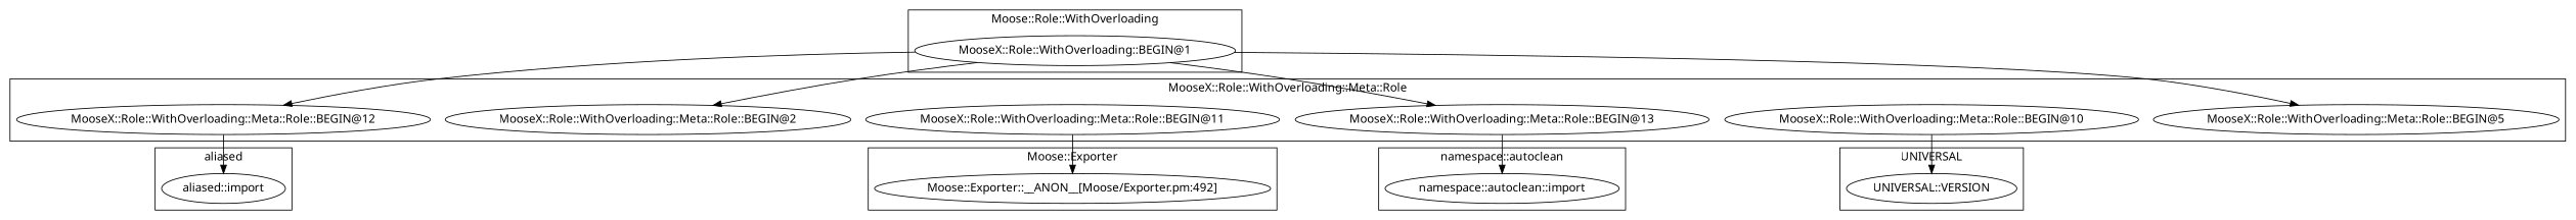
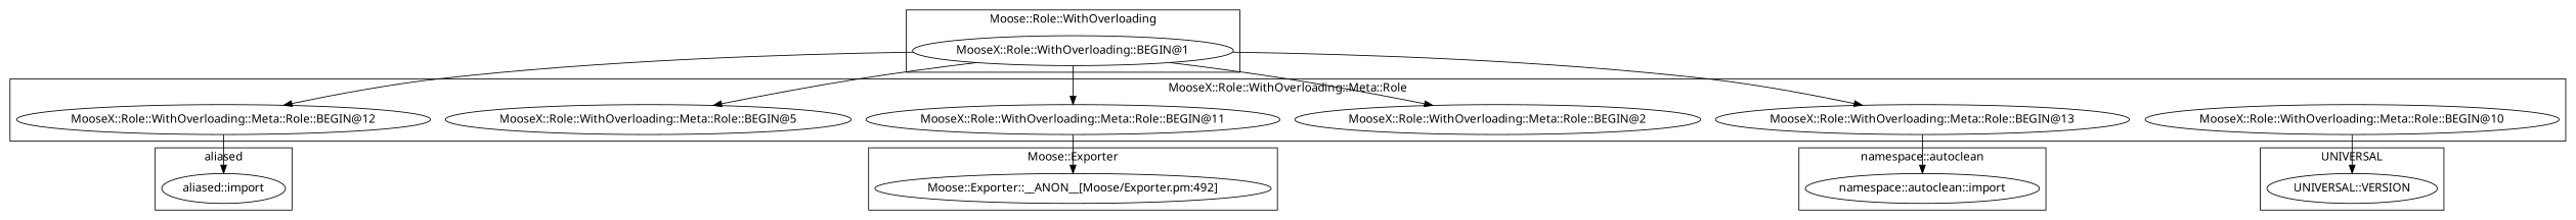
  digraph {
    fontname="Noto Sans"
    node [fontname="Noto Sans"]
    edge [fontname="Noto Sans"]
    "MooseX::Role::WithOverloading::Meta::Role::BEGIN@12"
    "MooseX::Role::WithOverloading::Meta::Role::BEGIN@2"
    "MooseX::Role::WithOverloading::Meta::Role::BEGIN@11"
    "MooseX::Role::WithOverloading::Meta::Role::BEGIN@5"
    "MooseX::Role::WithOverloading::Meta::Role::BEGIN@13"
    "MooseX::Role::WithOverloading::Meta::Role::BEGIN@10"
    "UNIVERSAL::VERSION"
    "MooseX::Role::WithOverloading::BEGIN@1"
    "aliased::import"
    "Moose::Exporter::__ANON__[Moose/Exporter.pm:492]"
    "namespace::autoclean::import"
    subgraph cluster_1 {
      label="MooseX::Role::WithOverloading::Meta::Role"
      "MooseX::Role::WithOverloading::Meta::Role::BEGIN@12"
      "MooseX::Role::WithOverloading::Meta::Role::BEGIN@2"
      "MooseX::Role::WithOverloading::Meta::Role::BEGIN@11"
      "MooseX::Role::WithOverloading::Meta::Role::BEGIN@5"
      "MooseX::Role::WithOverloading::Meta::Role::BEGIN@13"
      "MooseX::Role::WithOverloading::Meta::Role::BEGIN@10"
    }
    subgraph cluster_2 {
      label=UNIVERSAL
      "UNIVERSAL::VERSION"
    }
    subgraph cluster_3 {
      label="Moose::Role::WithOverloading"
      "MooseX::Role::WithOverloading::BEGIN@1"
    }
    subgraph cluster_4 {
      label=aliased
      "aliased::import"
    }
    subgraph cluster_5 {
      label="Moose::Exporter"
      "Moose::Exporter::__ANON__[Moose/Exporter.pm:492]"
    }
    subgraph cluster_6 {
      label="namespace::autoclean"
      "namespace::autoclean::import"
    }
    "MooseX::Role::WithOverloading::Meta::Role::BEGIN@12" -> "aliased::import"
    "MooseX::Role::WithOverloading::Meta::Role::BEGIN@11" -> "Moose::Exporter::__ANON__[Moose/Exporter.pm:492]"
    "MooseX::Role::WithOverloading::Meta::Role::BEGIN@13" -> "namespace::autoclean::import"
    "MooseX::Role::WithOverloading::Meta::Role::BEGIN@10" -> "UNIVERSAL::VERSION"
    "MooseX::Role::WithOverloading::BEGIN@1" -> "MooseX::Role::WithOverloading::Meta::Role::BEGIN@12"
    "MooseX::Role::WithOverloading::BEGIN@1" -> "MooseX::Role::WithOverloading::Meta::Role::BEGIN@2"
+   "MooseX::Role::WithOverloading::BEGIN@1" -> "MooseX::Role::WithOverloading::Meta::Role::BEGIN@11"
    "MooseX::Role::WithOverloading::BEGIN@1" -> "MooseX::Role::WithOverloading::Meta::Role::BEGIN@5"
    "MooseX::Role::WithOverloading::BEGIN@1" -> "MooseX::Role::WithOverloading::Meta::Role::BEGIN@13"
  }
